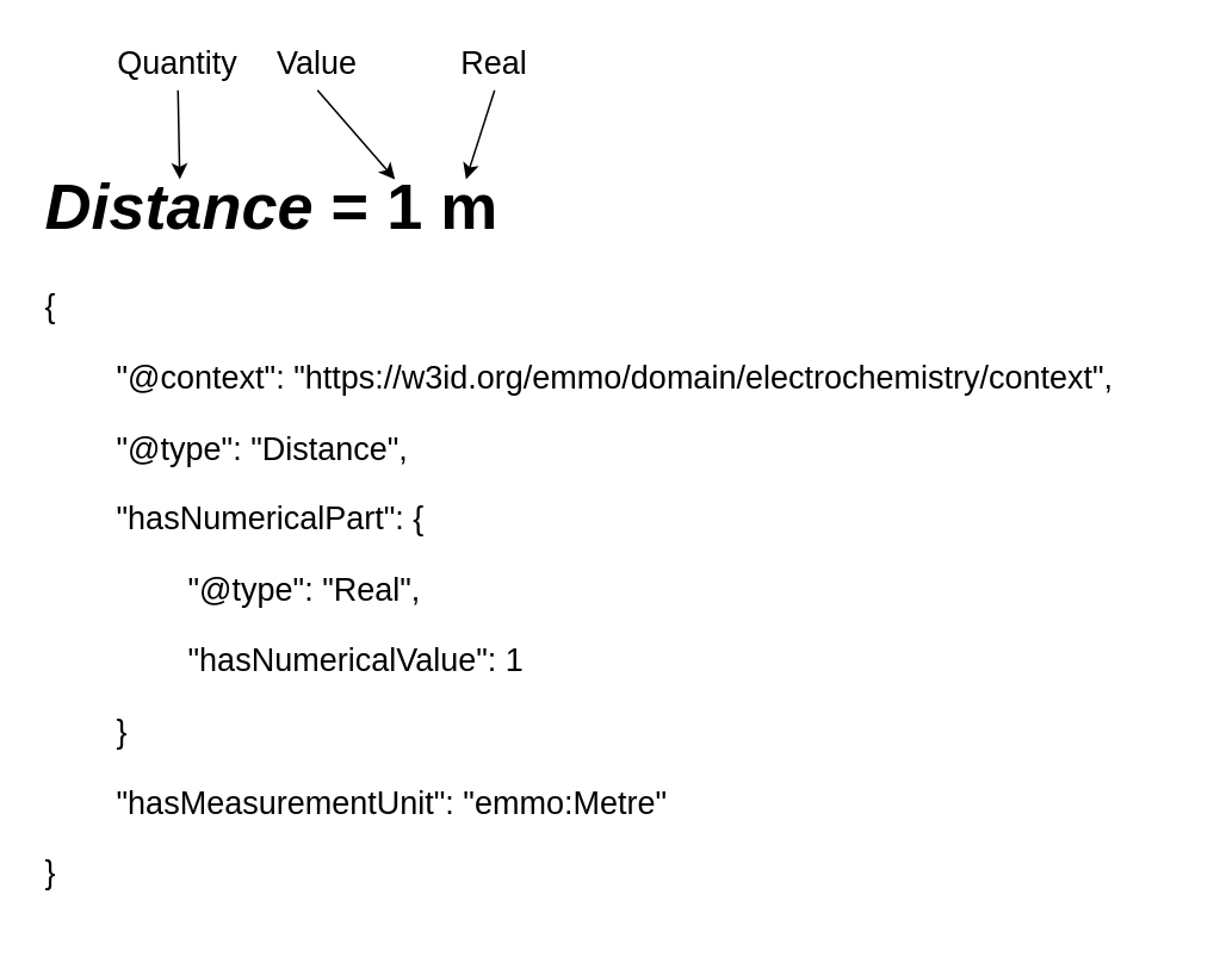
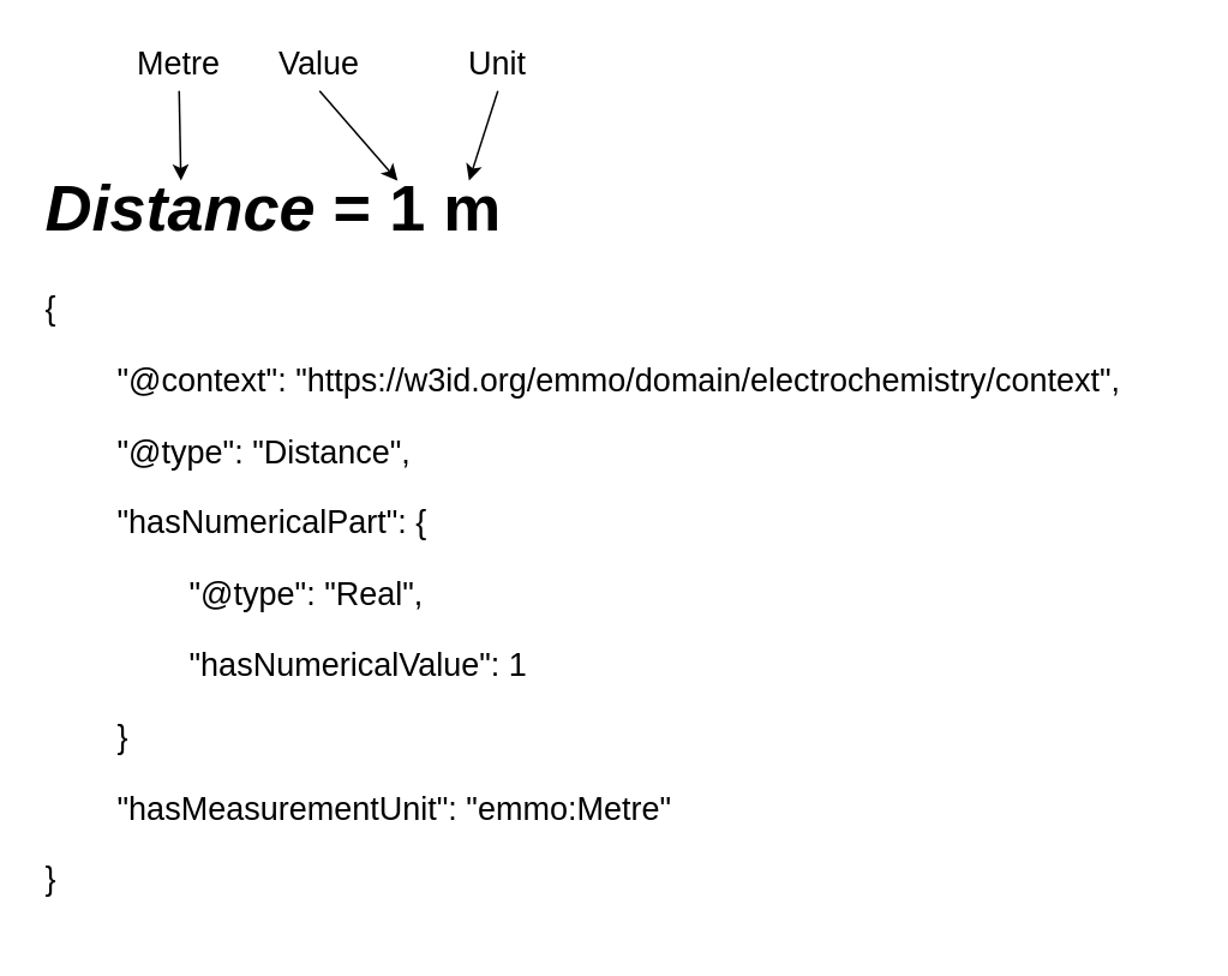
  <mxCell id="0" />
  <mxCell id="1" parent="0" />
  <mxCell id="2" value="&lt;h1&gt;&lt;i&gt;Distance &lt;/i&gt;= 1 m&lt;/h1&gt;&lt;p&gt;{&lt;/p&gt;&lt;p&gt;&lt;span style=&quot;white-space: pre;&quot;&gt;&#09;&lt;/span&gt;&quot;@context&quot;: &quot;https://w3id.org/emmo/domain/electrochemistry/context&quot;,&lt;br&gt;&lt;/p&gt;&lt;p&gt;&lt;span style=&quot;white-space: pre;&quot;&gt;&#09;&lt;/span&gt;&quot;@type&quot;: &quot;Distance&quot;,&lt;br&gt;&lt;/p&gt;&lt;p&gt;&lt;span style=&quot;white-space: pre;&quot;&gt;&#09;&lt;/span&gt;&quot;hasNumericalPart&quot;: {&lt;br&gt;&lt;/p&gt;&lt;p&gt;&lt;span style=&quot;white-space: pre;&quot;&gt;&#09;&lt;/span&gt;&lt;span style=&quot;white-space: pre;&quot;&gt;&#09;&lt;/span&gt;&quot;@type&quot;: &quot;Real&quot;,&lt;br&gt;&lt;/p&gt;&lt;p&gt;&lt;span style=&quot;white-space: pre;&quot;&gt;&#09;&lt;/span&gt;&lt;span style=&quot;white-space: pre;&quot;&gt;&#09;&lt;/span&gt;&quot;hasNumericalValue&quot;: 1&lt;br&gt;&lt;/p&gt;&lt;p&gt;&lt;span style=&quot;white-space: pre;&quot;&gt;&#09;&lt;/span&gt;}&lt;br&gt;&lt;/p&gt;&lt;p&gt;&lt;span style=&quot;white-space: pre;&quot;&gt;&#09;&lt;/span&gt;&quot;hasMeasurementUnit&quot;: &quot;emmo:Metre&quot;&lt;br&gt;&lt;/p&gt;&lt;p&gt;}&lt;/p&gt;" style="text;html=1;strokeColor=none;fillColor=none;spacing=5;spacingTop=-20;whiteSpace=wrap;overflow=hidden;rounded=0;fontSize=18;" parent="1" vertex="1"><mxGeometry x="20" y="80" width="640" height="440" as="geometry" /></mxCell>
  <mxCell id="3" style="edgeStyle=none;html=1;exitX=0.5;exitY=1;exitDx=0;exitDy=0;entryX=0.125;entryY=0.045;entryDx=0;entryDy=0;entryPerimeter=0;fontSize=18;" parent="1" source="4" target="2" edge="1"><mxGeometry relative="1" as="geometry" /></mxCell>
- <mxCell id="4" value="Quantity" style="text;html=1;strokeColor=none;fillColor=none;align=center;verticalAlign=middle;whiteSpace=wrap;rounded=0;fontSize=18;" parent="1" vertex="1"><mxGeometry x="69" y="20" width="60" height="30" as="geometry" /></mxCell>
+ <mxCell id="4" value="Metre" style="text;html=1;strokeColor=none;fillColor=none;align=center;verticalAlign=middle;whiteSpace=wrap;rounded=0;fontSize=18;" parent="1" vertex="1"><mxGeometry x="69" y="20" width="60" height="30" as="geometry" /></mxCell>
  <mxCell id="5" style="edgeStyle=none;html=1;exitX=0.5;exitY=1;exitDx=0;exitDy=0;entryX=0.313;entryY=0.045;entryDx=0;entryDy=0;entryPerimeter=0;fontSize=18;" parent="1" source="6" target="2" edge="1"><mxGeometry relative="1" as="geometry" /></mxCell>
  <mxCell id="6" value="Value" style="text;html=1;strokeColor=none;fillColor=none;align=center;verticalAlign=middle;whiteSpace=wrap;rounded=0;fontSize=18;" parent="1" vertex="1"><mxGeometry x="147" y="20" width="60" height="30" as="geometry" /></mxCell>
- <mxCell id="7" value="Real" style="text;html=1;strokeColor=none;fillColor=none;align=center;verticalAlign=middle;whiteSpace=wrap;rounded=0;fontSize=18;" parent="1" vertex="1"><mxGeometry x="246" y="20" width="60" height="30" as="geometry" /></mxCell>
+ <mxCell id="7" value="Unit" style="text;html=1;strokeColor=none;fillColor=none;align=center;verticalAlign=middle;whiteSpace=wrap;rounded=0;fontSize=18;" parent="1" vertex="1"><mxGeometry x="246" y="20" width="60" height="30" as="geometry" /></mxCell>
  <mxCell id="8" style="edgeStyle=none;html=1;exitX=0.5;exitY=1;exitDx=0;exitDy=0;entryX=0.375;entryY=0.045;entryDx=0;entryDy=0;entryPerimeter=0;fontSize=18;" parent="1" source="7" target="2" edge="1"><mxGeometry relative="1" as="geometry"><mxPoint x="159" y="60" as="sourcePoint" /><mxPoint x="230.32" y="109.8" as="targetPoint" /></mxGeometry></mxCell>
